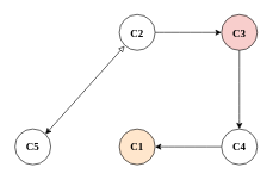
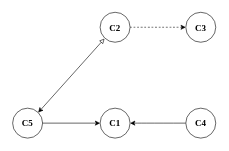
  <mxCell id="0" />
  <mxCell id="1" parent="0" />
  <mxCell id="2" style="edgeStyle=orthogonalEdgeStyle;curved=1;rounded=0;orthogonalLoop=1;jettySize=auto;html=1;exitX=1;exitY=0.5;exitDx=0;exitDy=0;entryX=0;entryY=0.5;entryDx=0;entryDy=0;fontFamily=Verdana;fontSize=15;startArrow=classic;startFill=1;endArrow=none;endFill=0;" edge="1" parent="1" source="3" target="9"><mxGeometry x="202" y="165" as="geometry" /></mxCell>
- <mxCell id="3" value="C1" style="ellipse;whiteSpace=wrap;html=1;aspect=fixed;align=center;fontFamily=Verdana;fontStyle=1;fontSize=15;rotation=0;fillColor=#ffe6cc;" vertex="1" parent="1"><mxGeometry x="166" y="180" width="50" height="50" as="geometry" /></mxCell>
+ <mxCell id="3" value="C1" style="ellipse;whiteSpace=wrap;html=1;aspect=fixed;align=center;fontFamily=Verdana;fontStyle=1;fontSize=15;rotation=0;" vertex="1" parent="1"><mxGeometry x="166" y="180" width="50" height="50" as="geometry" /></mxCell>
  <mxCell id="4" value="C5" style="ellipse;whiteSpace=wrap;html=1;aspect=fixed;align=center;fontFamily=Verdana;fontStyle=1;fontSize=15;rotation=0;" vertex="1" parent="1"><mxGeometry x="20" y="180" width="50" height="50" as="geometry" /></mxCell>
- <mxCell id="5" style="edgeStyle=orthogonalEdgeStyle;curved=1;rounded=0;orthogonalLoop=1;jettySize=auto;html=1;exitX=1;exitY=0.5;exitDx=0;exitDy=0;entryX=0;entryY=0.5;entryDx=0;entryDy=0;fontFamily=Verdana;fontSize=15;startArrow=none;startFill=0;endArrow=classic;endFill=1;" edge="1" parent="1" source="6" target="10"><mxGeometry x="202" y="165" as="geometry" /></mxCell>
+ <mxCell id="5" style="edgeStyle=orthogonalEdgeStyle;curved=1;rounded=0;orthogonalLoop=1;jettySize=auto;html=1;exitX=1;exitY=0.5;exitDx=0;exitDy=0;entryX=0;entryY=0.5;entryDx=0;entryDy=0;fontFamily=Verdana;fontSize=15;startArrow=none;startFill=0;endArrow=classic;endFill=1;dashed=1;" edge="1" parent="1" source="6" target="10"><mxGeometry x="202" y="165" as="geometry" /></mxCell>
  <mxCell id="6" value="C2" style="ellipse;whiteSpace=wrap;html=1;aspect=fixed;align=center;fontFamily=Verdana;fontStyle=1;fontSize=15;rotation=0;" vertex="1" parent="1"><mxGeometry x="166" y="20" width="50" height="50" as="geometry" /></mxCell>
  <mxCell id="7" style="rounded=0;orthogonalLoop=1;jettySize=auto;html=1;exitX=1;exitY=0;exitDx=0;exitDy=0;entryX=0.146;entryY=0.88;entryDx=0;entryDy=0;fontFamily=Verdana;fontSize=15;endArrow=block;endFill=0;startArrow=classic;startFill=1;entryPerimeter=0;" edge="1" parent="1" source="4" target="6"><mxGeometry x="202" y="165" as="geometry" /></mxCell>
+ <mxCell id="8" style="rounded=0;orthogonalLoop=1;jettySize=auto;html=1;fontFamily=Verdana;fontSize=15;entryX=0;entryY=0.5;entryDx=0;entryDy=0;startArrow=none;startFill=0;endArrow=classic;endFill=1;exitX=1;exitY=0.5;exitDx=0;exitDy=0;" edge="1" parent="1" source="4" target="3"><mxGeometry x="202" y="165" as="geometry"><mxPoint x="116" y="205" as="sourcePoint" /><mxPoint x="131" y="215" as="targetPoint" /><Array as="points" /></mxGeometry></mxCell>
  <mxCell id="9" value="C4" style="ellipse;whiteSpace=wrap;html=1;aspect=fixed;align=center;fontFamily=Verdana;fontStyle=1;fontSize=15;rotation=0;" vertex="1" parent="1"><mxGeometry x="309" y="180" width="50" height="50" as="geometry" /></mxCell>
- <mxCell id="10" value="C3" style="ellipse;whiteSpace=wrap;html=1;aspect=fixed;align=center;fontFamily=Verdana;fontStyle=1;fontSize=15;rotation=0;fillColor=#f8cecc;" vertex="1" parent="1"><mxGeometry x="309" y="20" width="50" height="50" as="geometry" /></mxCell>
- <mxCell id="11" value="" style="edgeStyle=orthogonalEdgeStyle;curved=1;rounded=0;orthogonalLoop=1;jettySize=auto;html=1;fontFamily=Verdana;fontSize=15;startArrow=classic;startFill=1;endArrow=none;endFill=0;" edge="1" parent="1" source="9" target="10"><mxGeometry x="202" y="165" as="geometry" /></mxCell>
+ <mxCell id="10" value="C3" style="ellipse;whiteSpace=wrap;html=1;aspect=fixed;align=center;fontFamily=Verdana;fontStyle=1;fontSize=15;rotation=0;" vertex="1" parent="1"><mxGeometry x="309" y="20" width="50" height="50" as="geometry" /></mxCell>
